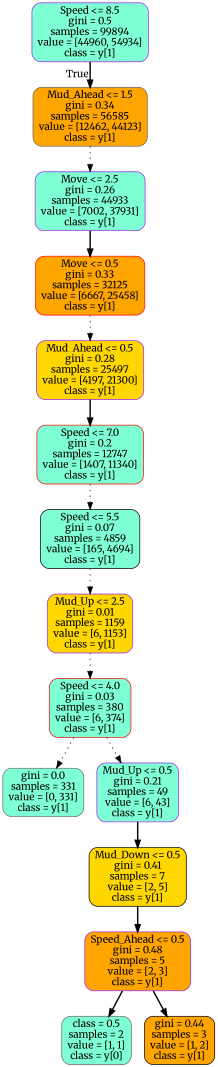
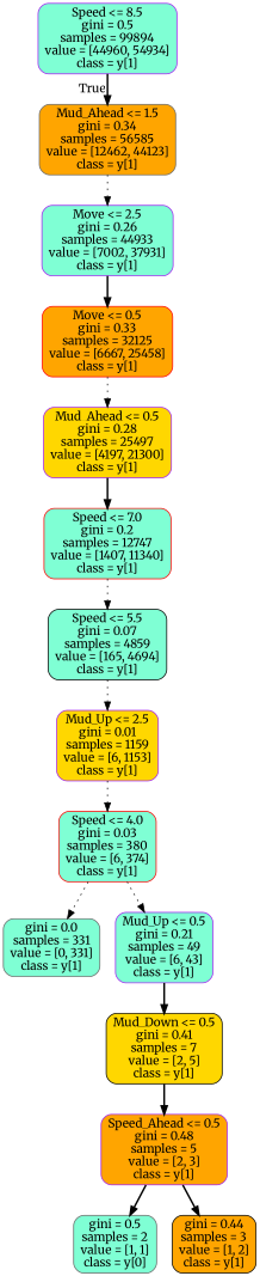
  digraph {
    fontname=Merriweather
    node [color=purple fillcolor=aquamarine fontname=Merriweather shape=box style="filled, rounded"]
    edge [fontname=Merriweather style=bold]
    n1 [label="Speed <= 8.5\ngini = 0.5\nsamples = 99894\nvalue = [44960, 54934]\nclass = y[1]"]
    n2 [color=gray40 fillcolor=orange label="Mud_Ahead <= 1.5\ngini = 0.34\nsamples = 56585\nvalue = [12462, 44123]\nclass = y[1]"]
    n3 [label="Move <= 2.5\ngini = 0.26\nsamples = 44933\nvalue = [7002, 37931]\nclass = y[1]"]
    n4 [color=red fillcolor=orange label="Move <= 0.5\ngini = 0.33\nsamples = 32125\nvalue = [6667, 25458]\nclass = y[1]"]
    n5 [fillcolor=gold label="Mud_Ahead <= 0.5\ngini = 0.28\nsamples = 25497\nvalue = [4197, 21300]\nclass = y[1]"]
    n6 [color=red label="Speed <= 7.0\ngini = 0.2\nsamples = 12747\nvalue = [1407, 11340]\nclass = y[1]"]
    n7 [color=black label="Speed <= 5.5\ngini = 0.07\nsamples = 4859\nvalue = [165, 4694]\nclass = y[1]"]
    n8 [fillcolor=gold label="Mud_Up <= 2.5\ngini = 0.01\nsamples = 1159\nvalue = [6, 1153]\nclass = y[1]"]
    n9 [color=red label="Speed <= 4.0\ngini = 0.03\nsamples = 380\nvalue = [6, 374]\nclass = y[1]"]
    n10 [color=gray40 label="gini = 0.0\nsamples = 331\nvalue = [0, 331]\nclass = y[1]"]
    n11 [label="Mud_Up <= 0.5\ngini = 0.21\nsamples = 49\nvalue = [6, 43]\nclass = y[1]"]
    n12 [color=black fillcolor=gold label="Mud_Down <= 0.5\ngini = 0.41\nsamples = 7\nvalue = [2, 5]\nclass = y[1]"]
    n13 [fillcolor=orange label="Speed_Ahead <= 0.5\ngini = 0.48\nsamples = 5\nvalue = [2, 3]\nclass = y[1]"]
-   n14 [color=gray40 label="class = 0.5\nsamples = 2\nvalue = [1, 1]\nclass = y[0]"]
+   n14 [color=gray40 label="gini = 0.5\nsamples = 2\nvalue = [1, 1]\nclass = y[0]"]
    n15 [color=black fillcolor=orange label="gini = 0.44\nsamples = 3\nvalue = [1, 2]\nclass = y[1]"]
    n1 -> n2 [headlabel=True labelangle=45 labeldistance=2.5]
    n2 -> n3 [style=dotted]
    n3 -> n4
    n4 -> n5 [style=dotted]
    n5 -> n6
    n6 -> n7 [style=dotted]
    n7 -> n8 [style=dotted]
    n8 -> n9 [style=dotted]
    n9 -> n10 [style=dotted]
    n9 -> n11 [style=dotted]
    n11 -> n12
    n12 -> n13
    n13 -> n14
    n13 -> n15
  }
